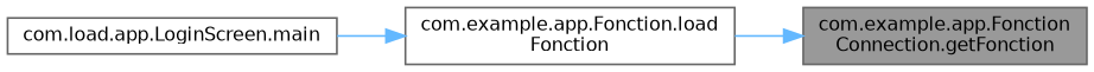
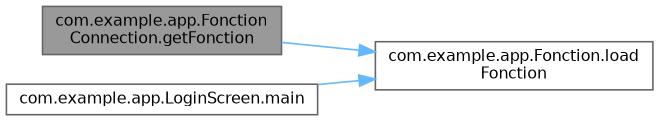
  digraph {
    rankdir=RL
    node [color=grey40 fillcolor=white fontname=Helvetica fontsize=10 shape=box style=filled]
    edge [color=steelblue1 dir=back fontname=Helvetica fontsize=10 labelfontname=Helvetica labelfontsize=10 style=solid]
    n1 [color=gray40 fillcolor=grey60 fontcolor=black height=0.2 label="com.example.app.Fonction\lConnection.getFonction" width=0.4]
    n2 [height=0.2 label="com.example.app.Fonction.load\lFonction" width=0.4]
-   n3 [height=0.2 label="com.load.app.LoginScreen.main" width=0.4]
-   n1 -> n2
+   n3 [height=0.2 label="com.example.app.LoginScreen.main" width=0.4]
+   n2 -> n1
    n2 -> n3
  }
